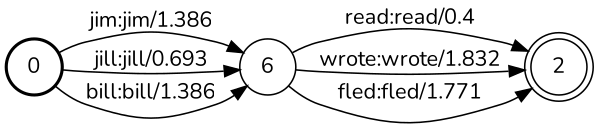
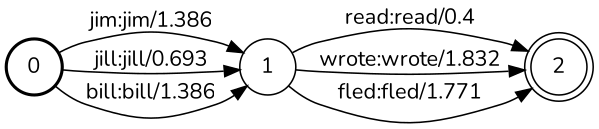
  digraph {
    nodesep=0.25
    rankdir=LR
    ranksep=0.4
    fontname=Nunito
    node [fontsize=14 shape=circle style=solid fontname=Nunito]
    edge [fontsize=14 fontname=Nunito]
    n1 [label=0 style=bold]
-   n2 [label=6]
+   n2 [label=1]
    n3 [label=2 shape=doublecircle]
    n1 -> n2 [label="jim:jim/1.386"]
    n1 -> n2 [label="jill:jill/0.693"]
    n1 -> n2 [label="bill:bill/1.386"]
    n2 -> n3 [label="read:read/0.4"]
    n2 -> n3 [label="wrote:wrote/1.832"]
    n2 -> n3 [label="fled:fled/1.771"]
  }
